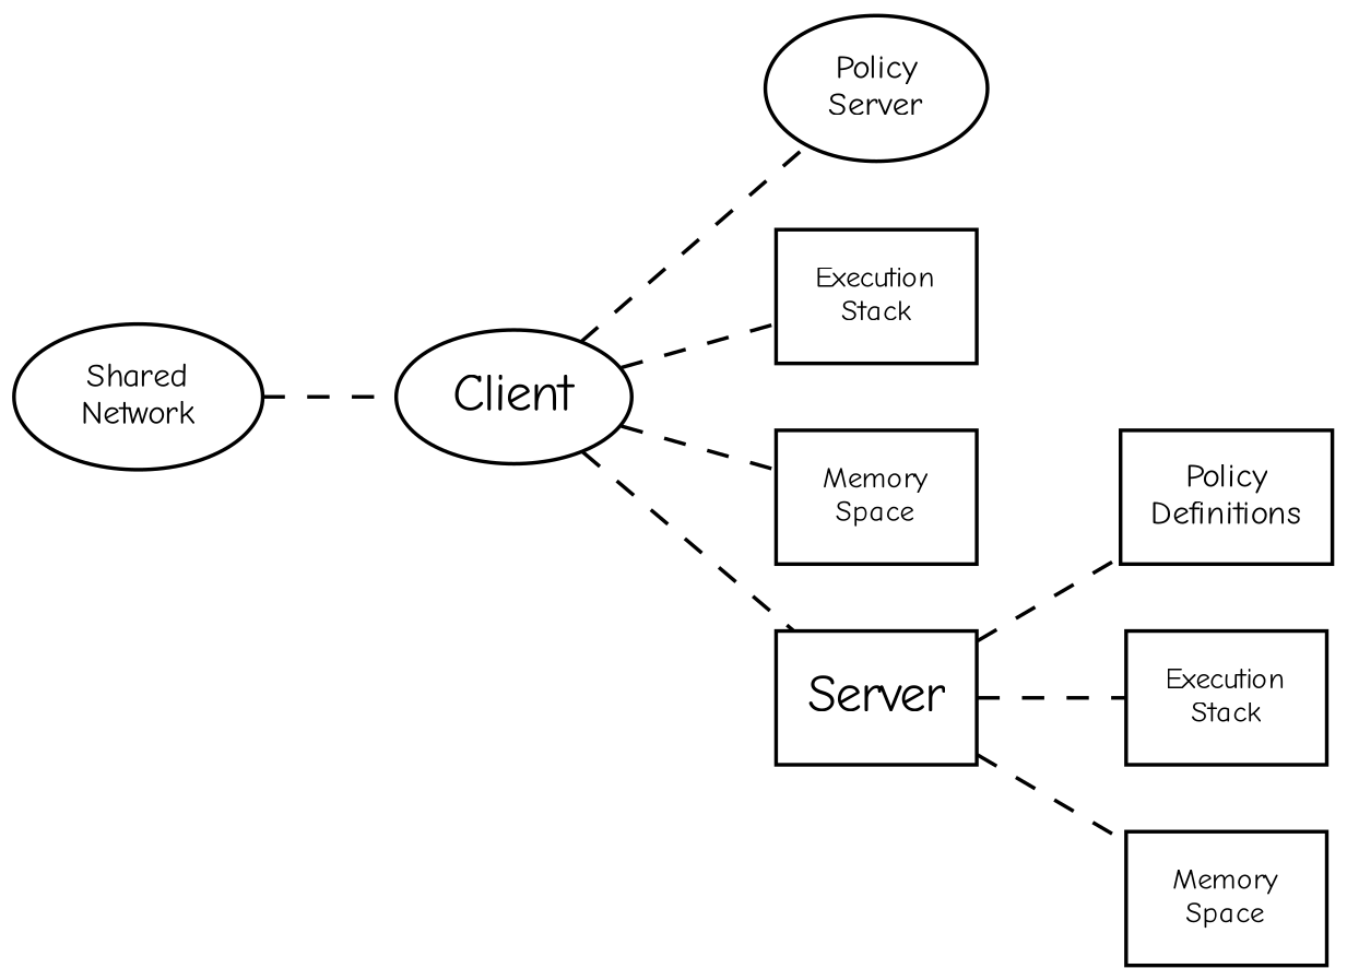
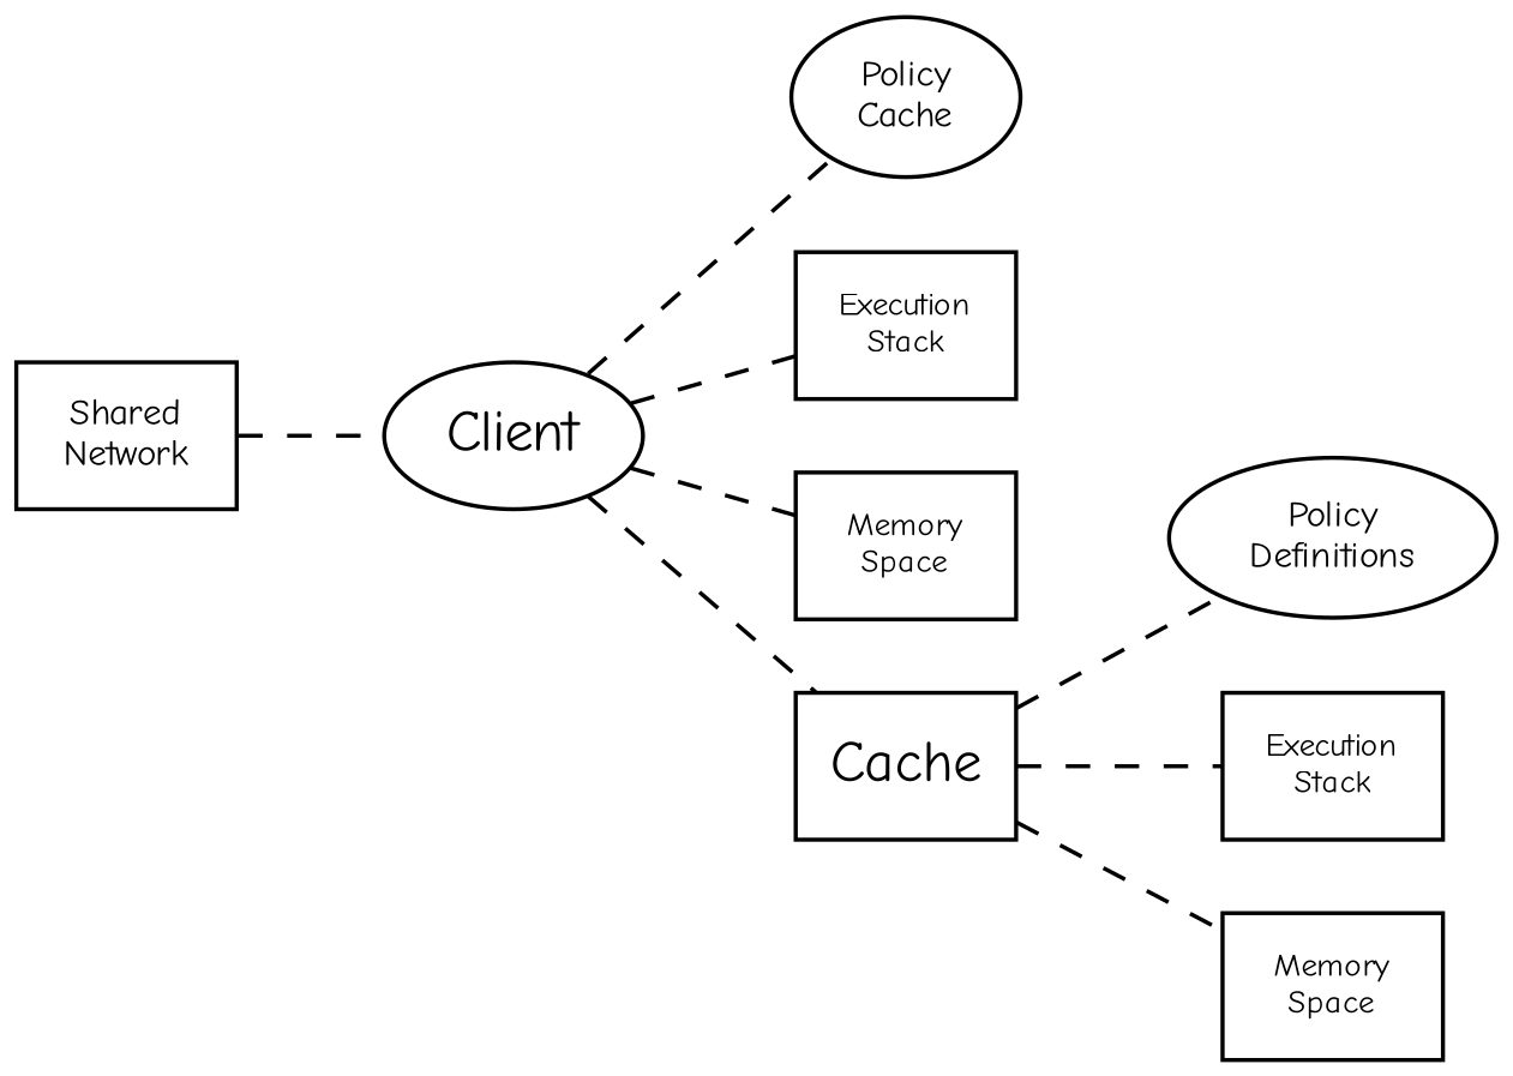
  digraph {
    fontname="Comic Neue"
    rankdir=LR
    root=network
    node [fontname="Comic Neue" fontsize=8 shape=rect]
    edge [dir=none fontname="Comic Neue" style=dashed]
-   n1 [fontsize=9 label="Policy\nDefinitions" shape=box]
-   n2 [fontsize=9 label="Policy\nServer" shape=oval]
+   n1 [fontsize=9 label="Policy\nDefinitions" shape=oval]
+   n2 [fontsize=9 label="Policy\nCache" shape=oval]
    n3 [label="Execution\nStack"]
    n4 [label="Memory\nSpace"]
    n5 [label="Execution\nStack"]
    n6 [label="Memory\nSpace"]
-   n7 [label=Server fontsize=""]
-   n8 [fontsize=9 label="Shared\nNetwork" shape=ellipse]
+   n7 [label=Cache fontsize=""]
+   n8 [fontsize=9 label="Shared\nNetwork"]
    n9 [label=Client shape=ellipse fontsize=""]
    subgraph sub_1 {
      n1
      n2
    }
    subgraph sub_2 {
      n3
      n4
      n5
      n6
    }
    subgraph sub_3 {
      n1
      n2
      n3
      n4
      n5
      n6
      n7
      n8
      n9
    }
    n7 -> n1
    n7 -> n3
    n7 -> n4
    n8 -> n9
    n9 -> n2
    n9 -> n5
    n9 -> n6
    n9 -> n7
  }
